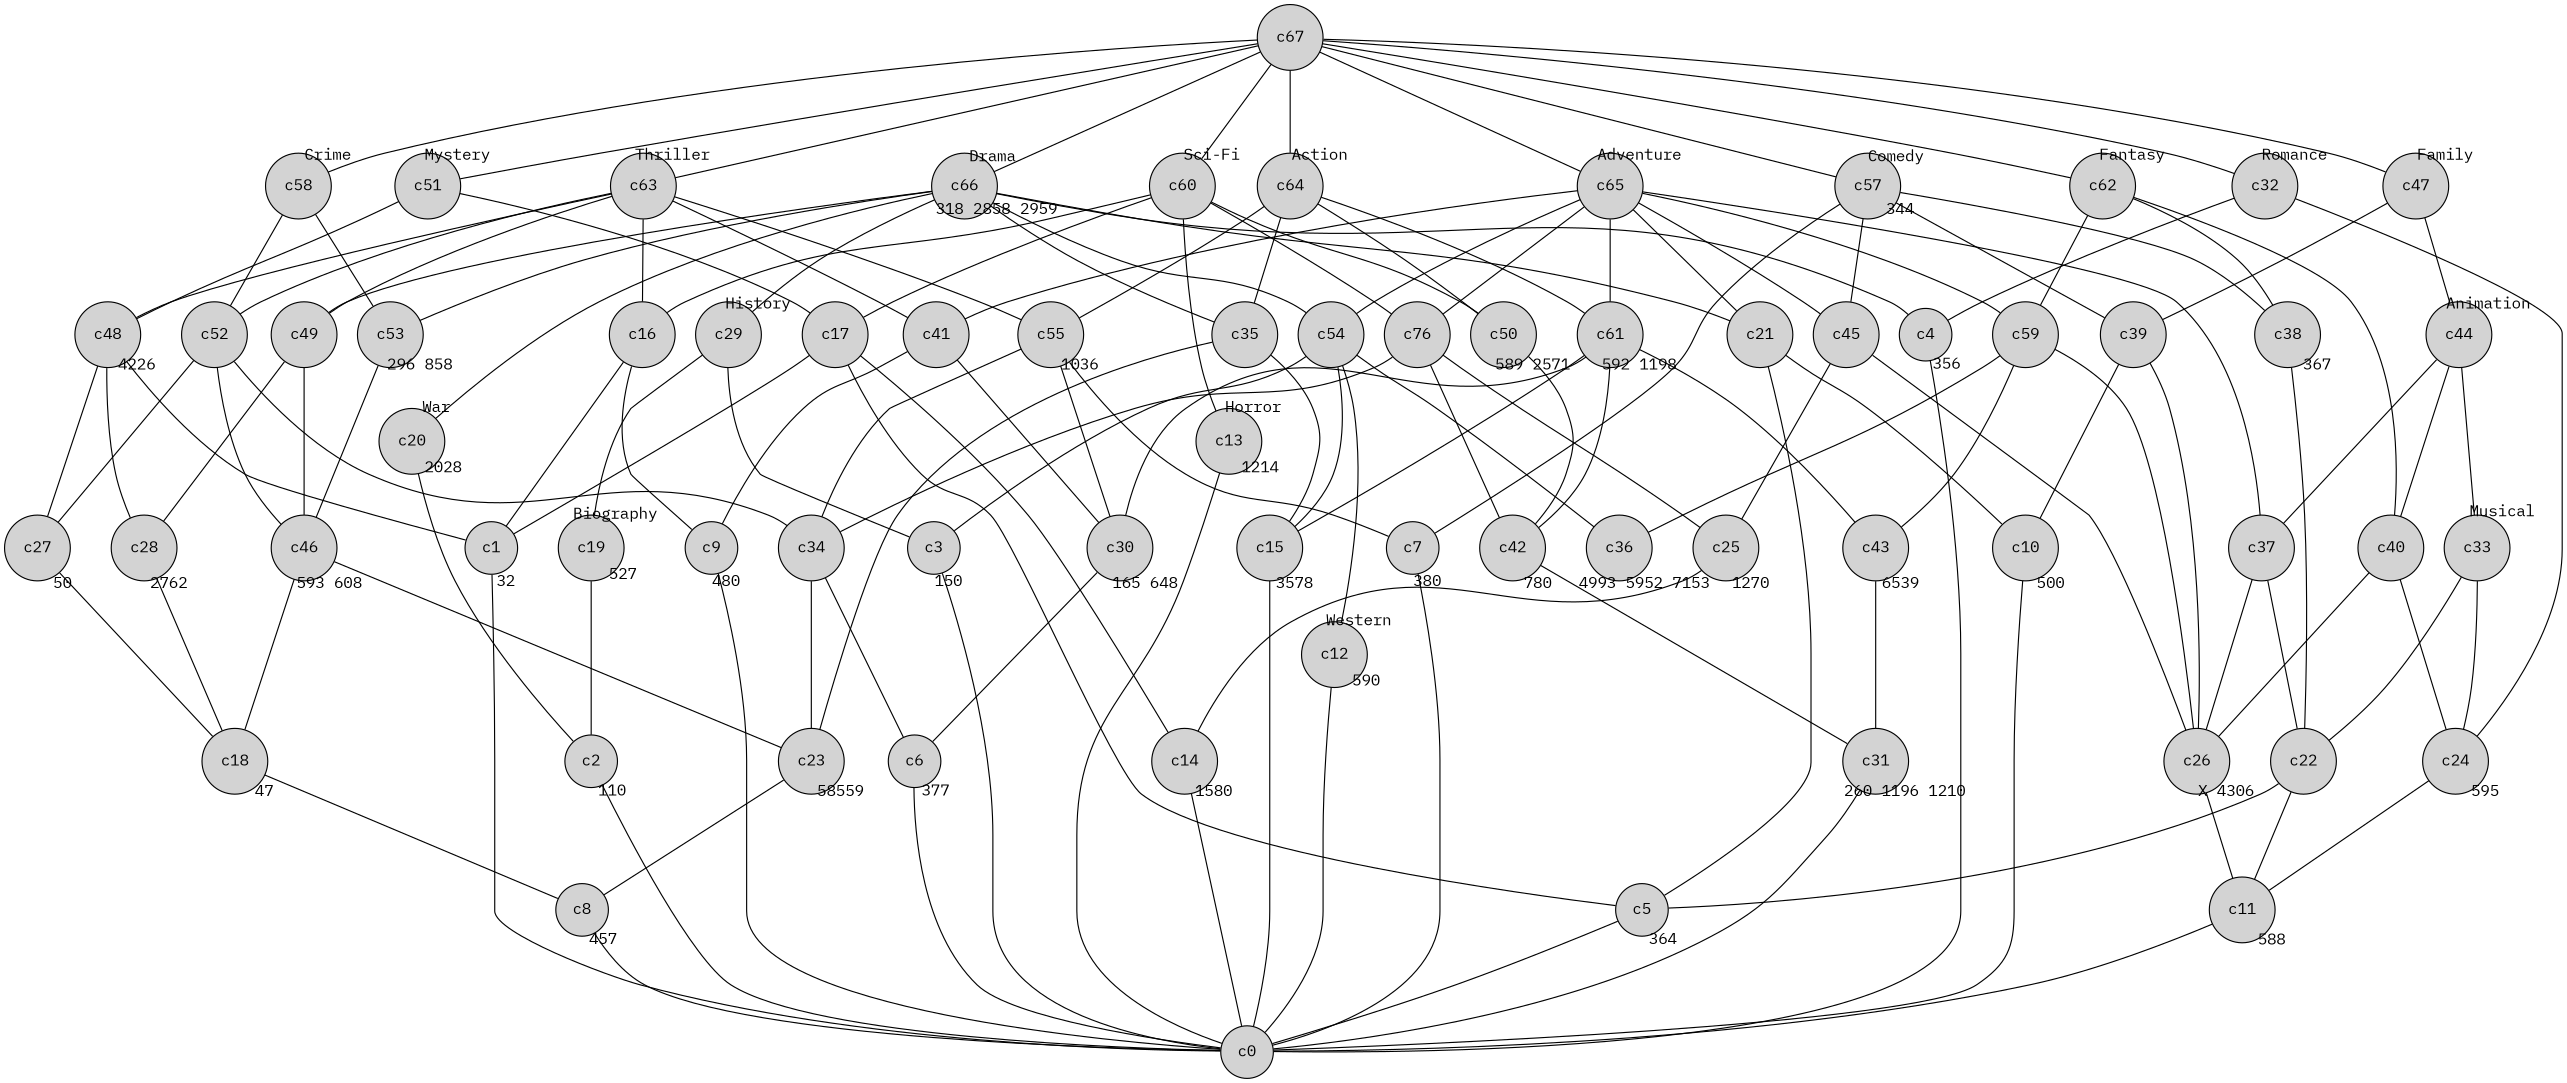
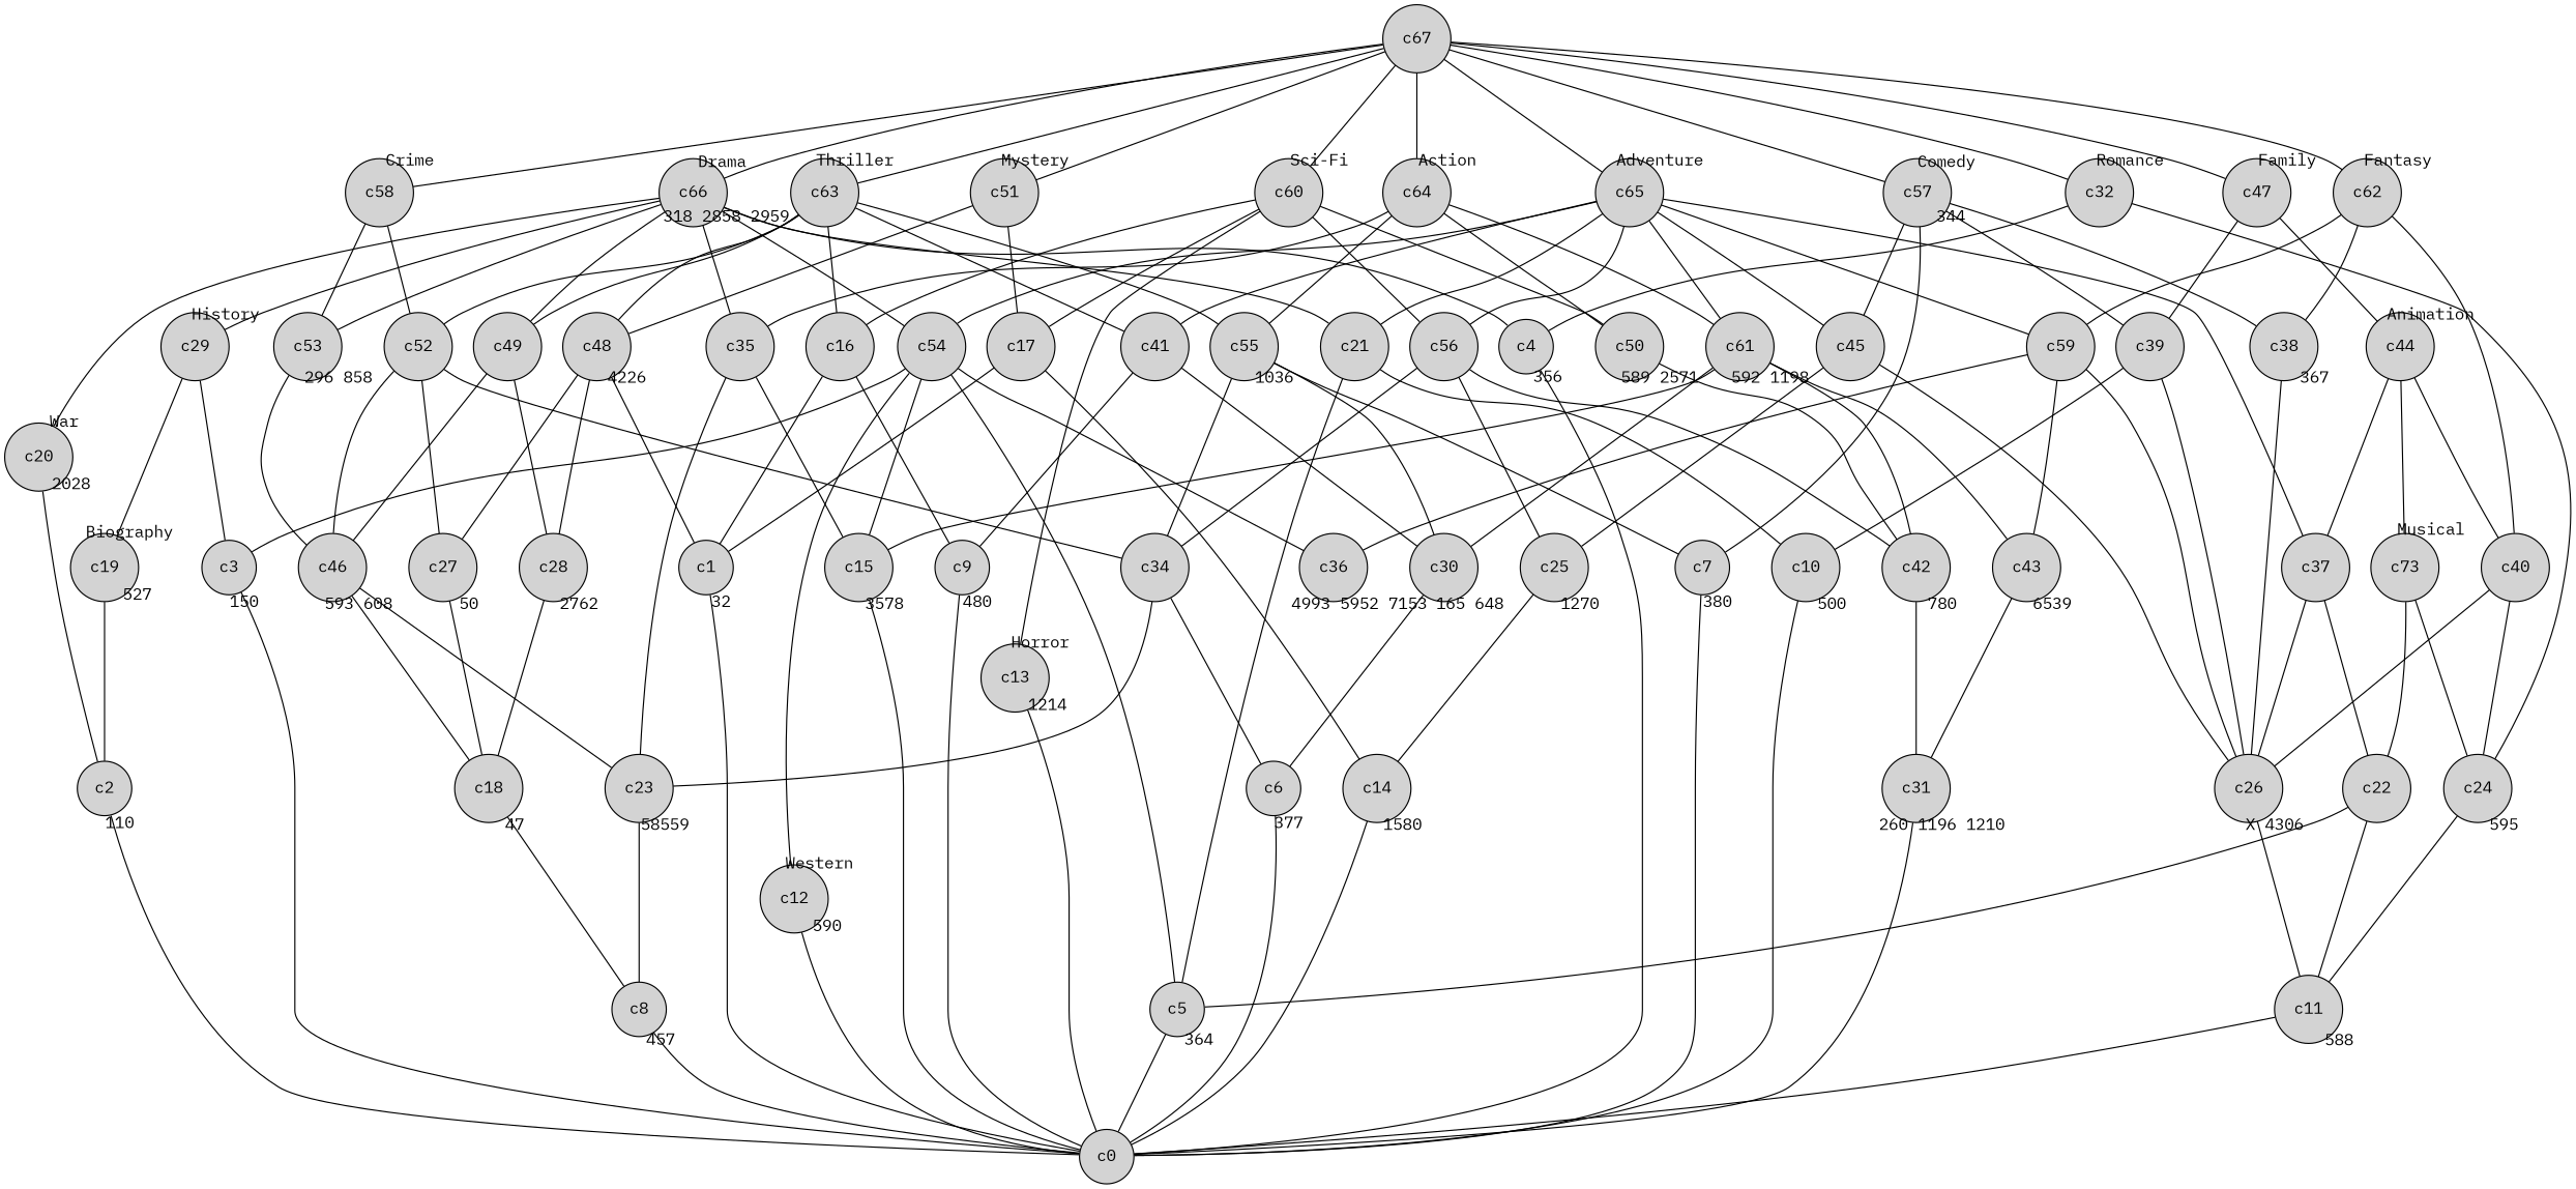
  digraph {
    fontname="IBM Plex Mono"
    node [fontname="IBM Plex Mono" shape=circle style=filled]
    edge [dir=none fontname="IBM Plex Mono" labeldistance=1.5 minlen=2]
    c1 [width=.25]
    c0 [width=.25]
    c2 [width=.25]
    c3 [width=.25]
    c4 [width=.25]
    c5 [width=.25]
    c6 [width=.25]
    c7 [width=.25]
    c8 [width=.25]
    c9 [width=.25]
    c10 [width=.25]
    c11 [width=.25]
    c12 [width=.25]
    c13 [width=.25]
    c14 [width=.25]
    c15 [width=.25]
    c16 [width=.25]
    c17 [width=.25]
    c18 [width=.25]
    c19 [width=.25]
    c20 [width=.25]
    c21 [width=.25]
    c22 [width=.25]
    c23 [width=.25]
    c24 [width=.25]
    c25 [width=.25]
    c26 [width=.25]
    c27 [width=.25]
    c28 [width=.25]
    c29 [width=.25]
    c30 [width=.25]
    c31 [width=.25]
    c32 [width=.25]
-   c33 [width=.25]
+   c33 [width=.25 label=c73]
    c34 [width=.25]
    c35 [width=.25]
    c36 [width=.25]
    c37 [width=.25]
    c38 [width=.25]
    c39 [width=.25]
    c40 [width=.25]
    c41 [width=.25]
    c42 [width=.25]
    c43 [width=.25]
    c44 [width=.25]
    c45 [width=.25]
    c46 [width=.25]
    c47 [width=.25]
    c48 [width=.25]
    c49 [width=.25]
    c50 [width=.25]
    c51 [width=.25]
    c52 [width=.25]
    c53 [width=.25]
    c54 [width=.25]
    c55 [width=.25]
-   c56 [width=.25 label=c76]
+   c56 [width=.25]
    c57 [width=.25]
    c58 [width=.25]
    c59 [width=.25]
    c60 [width=.25]
    c61 [width=.25]
    c62 [width=.25]
    c63 [width=.25]
    c64 [width=.25]
    c65 [width=.25]
    c66 [width=.25]
    c67 [width=.25]
    c1 -> c1 [color=transparent headlabel=32 labelangle=270]
    c1 -> c0
    c2 -> c0
    c2 -> c2 [color=transparent headlabel=110 labelangle=270]
    c3 -> c0
    c3 -> c3 [color=transparent headlabel=150 labelangle=270]
    c4 -> c0
    c4 -> c4 [color=transparent headlabel=356 labelangle=270]
    c5 -> c0
    c5 -> c5 [color=transparent headlabel=364 labelangle=270]
    c6 -> c0
    c6 -> c6 [color=transparent headlabel=377 labelangle=270]
    c7 -> c0
    c7 -> c7 [color=transparent headlabel=380 labelangle=270]
    c8 -> c0
    c8 -> c8 [color=transparent headlabel=457 labelangle=270]
    c9 -> c0
    c9 -> c9 [color=transparent headlabel=480 labelangle=270]
    c10 -> c0
    c10 -> c10 [color=transparent headlabel=500 labelangle=270]
    c11 -> c0
    c11 -> c11 [color=transparent headlabel=588 labelangle=270]
    c12 -> c0
    c12 -> c12 [color=transparent headlabel=590 labelangle=270]
    c12 -> c12 [color=transparent labelangle=90 taillabel=Western]
    c13 -> c0
    c13 -> c13 [color=transparent headlabel=1214 labelangle=270]
    c13 -> c13 [color=transparent labelangle=90 taillabel=Horror]
    c14 -> c0
    c14 -> c14 [color=transparent headlabel=1580 labelangle=270]
    c15 -> c0
    c15 -> c15 [color=transparent headlabel=3578 labelangle=270]
    c16 -> c1
    c16 -> c9
    c17 -> c1
    c17 -> c14
    c18 -> c8
    c18 -> c18 [color=transparent headlabel=47 labelangle=270]
    c19 -> c2
    c19 -> c19 [color=transparent headlabel=527 labelangle=270]
    c19 -> c19 [color=transparent labelangle=90 taillabel=Biography]
    c20 -> c2
    c20 -> c20 [color=transparent headlabel=2028 labelangle=270]
    c20 -> c20 [color=transparent labelangle=90 taillabel=War]
    c21 -> c5
    c21 -> c10
    c22 -> c5
    c22 -> c11
    c23 -> c8
    c23 -> c23 [color=transparent headlabel=58559 labelangle=270]
    c24 -> c11
    c24 -> c24 [color=transparent headlabel=595 labelangle=270]
    c25 -> c14
    c25 -> c25 [color=transparent headlabel=1270 labelangle=270]
    c26 -> c11
    c26 -> c26 [color=transparent headlabel="X 4306" labelangle=270]
    c27 -> c18
    c27 -> c27 [color=transparent headlabel=50 labelangle=270]
    c28 -> c18
    c28 -> c28 [color=transparent headlabel=2762 labelangle=270]
    c29 -> c3
    c29 -> c19
    c29 -> c29 [color=transparent labelangle=90 taillabel=History]
    c30 -> c6
    c30 -> c30 [color=transparent headlabel="165 648" labelangle=270]
    c31 -> c0
    c31 -> c31 [color=transparent headlabel="260 1196 1210" labelangle=270]
    c32 -> c4
    c32 -> c24
    c32 -> c32 [color=transparent labelangle=90 taillabel=Romance]
    c33 -> c22
    c33 -> c24
    c33 -> c33 [color=transparent labelangle=90 taillabel=Musical]
    c34 -> c6
    c34 -> c23
    c35 -> c15
    c35 -> c23
    c36 -> c36 [color=transparent headlabel="4993 5952 7153" labelangle=270]
    c37 -> c22
    c37 -> c26
-   c38 -> c22
+   c38 -> c26
    c38 -> c38 [color=transparent headlabel=367 labelangle=270]
    c39 -> c10
    c39 -> c26
    c40 -> c24
    c40 -> c26
    c41 -> c9
    c41 -> c30
    c42 -> c31
    c42 -> c42 [color=transparent headlabel=780 labelangle=270]
    c43 -> c31
    c43 -> c43 [color=transparent headlabel=6539 labelangle=270]
    c44 -> c33
    c44 -> c37
    c44 -> c40
    c44 -> c44 [color=transparent labelangle=90 taillabel=Animation]
    c45 -> c25
    c45 -> c26
    c46 -> c18
    c46 -> c23
    c46 -> c46 [color=transparent headlabel="593 608" labelangle=270]
    c47 -> c39
    c47 -> c44
    c47 -> c47 [color=transparent labelangle=90 taillabel=Family]
    c48 -> c1
    c48 -> c27
    c48 -> c28
    c48 -> c48 [color=transparent headlabel=4226 labelangle=270]
    c49 -> c28
    c49 -> c46
    c50 -> c42
    c50 -> c50 [color=transparent headlabel="589 2571" labelangle=270]
    c51 -> c17
    c51 -> c48
    c51 -> c51 [color=transparent labelangle=90 taillabel=Mystery]
    c52 -> c27
    c52 -> c34
    c52 -> c46
    c53 -> c46
    c53 -> c53 [color=transparent headlabel="296 858" labelangle=270]
    c54 -> c3
-   c17 -> c5
+   c54 -> c5
    c54 -> c12
    c54 -> c15
    c54 -> c36
    c55 -> c7
    c55 -> c30
    c55 -> c34
    c55 -> c55 [color=transparent headlabel=1036 labelangle=270]
    c56 -> c25
    c56 -> c34
    c56 -> c42
    c57 -> c7
    c57 -> c38
    c57 -> c39
    c57 -> c45
    c57 -> c57 [color=transparent headlabel=344 labelangle=270]
    c57 -> c57 [color=transparent labelangle=90 taillabel=Comedy]
    c58 -> c52
    c58 -> c53
    c58 -> c58 [color=transparent labelangle=90 taillabel=Crime]
    c59 -> c26
    c59 -> c36
    c59 -> c43
    c60 -> c13
    c60 -> c16
    c60 -> c17
    c60 -> c50
    c60 -> c56
    c60 -> c60 [color=transparent labelangle=90 taillabel="Sci-Fi"]
    c61 -> c15
    c61 -> c30
    c61 -> c42
    c61 -> c43
    c61 -> c61 [color=transparent headlabel="592 1198" labelangle=270]
    c62 -> c38
    c62 -> c40
    c62 -> c59
    c62 -> c62 [color=transparent labelangle=90 taillabel=Fantasy]
    c63 -> c16
    c63 -> c41
    c63 -> c48
    c63 -> c49
    c63 -> c52
    c63 -> c55
    c63 -> c63 [color=transparent labelangle=90 taillabel=Thriller]
    c64 -> c35
    c64 -> c50
    c64 -> c55
    c64 -> c61
    c64 -> c64 [color=transparent labelangle=90 taillabel=Action]
    c65 -> c21
    c65 -> c37
    c65 -> c41
    c65 -> c45
    c65 -> c54
    c65 -> c56
    c65 -> c59
    c65 -> c61
    c65 -> c65 [color=transparent labelangle=90 taillabel=Adventure]
    c66 -> c4
    c66 -> c20
    c66 -> c21
    c66 -> c29
    c66 -> c35
    c66 -> c49
    c66 -> c53
    c66 -> c54
    c66 -> c66 [color=transparent headlabel="318 2858 2959" labelangle=270]
    c66 -> c66 [color=transparent labelangle=90 taillabel=Drama]
    c67 -> c32
    c67 -> c47
    c67 -> c51
    c67 -> c57
    c67 -> c58
    c67 -> c60
    c67 -> c62
    c67 -> c63
    c67 -> c64
    c67 -> c65
    c67 -> c66
  }
